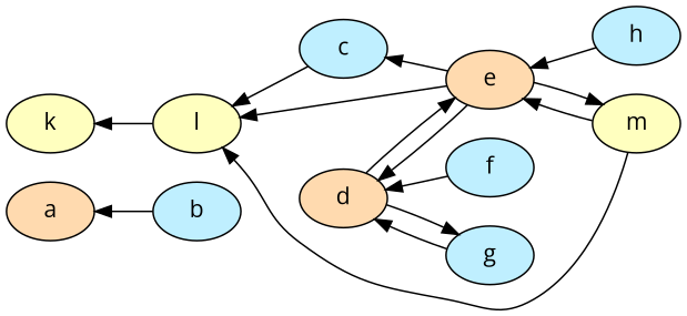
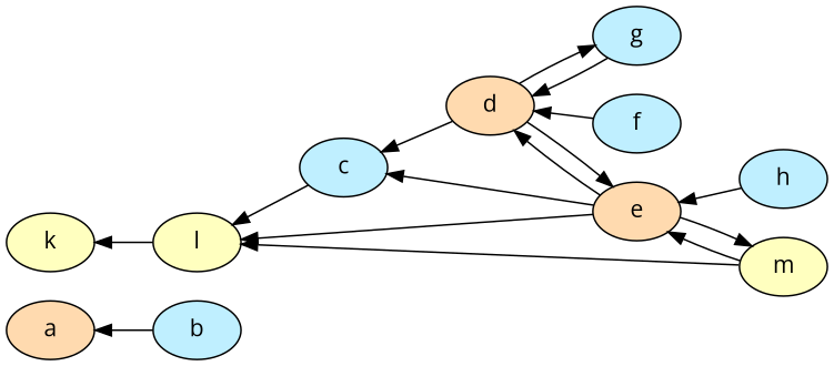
  strict digraph {
    fontname="Open Sans"
    rankdir=LR
    node [fillcolor="#bfefff" fontname="Open Sans" style=filled]
    edge [dir=back fontname="Open Sans"]
    a [fillcolor="#ffdaaf"]
    b
    d [fillcolor="#ffdaaf"]
    c
    e [fillcolor="#ffdaaf"]
    f
    g
    m [fillcolor="#ffffbf"]
    h
    k [fillcolor="#ffffbf"]
    l [fillcolor="#ffffbf"]
    a -> b
    d -> e
    d -> f
    d -> g
+   c -> d
    c -> e
    e -> d
    e -> m
    e -> h
    g -> d
    m -> e
    k -> l
    l -> c
    l -> e
    l -> m
  }
